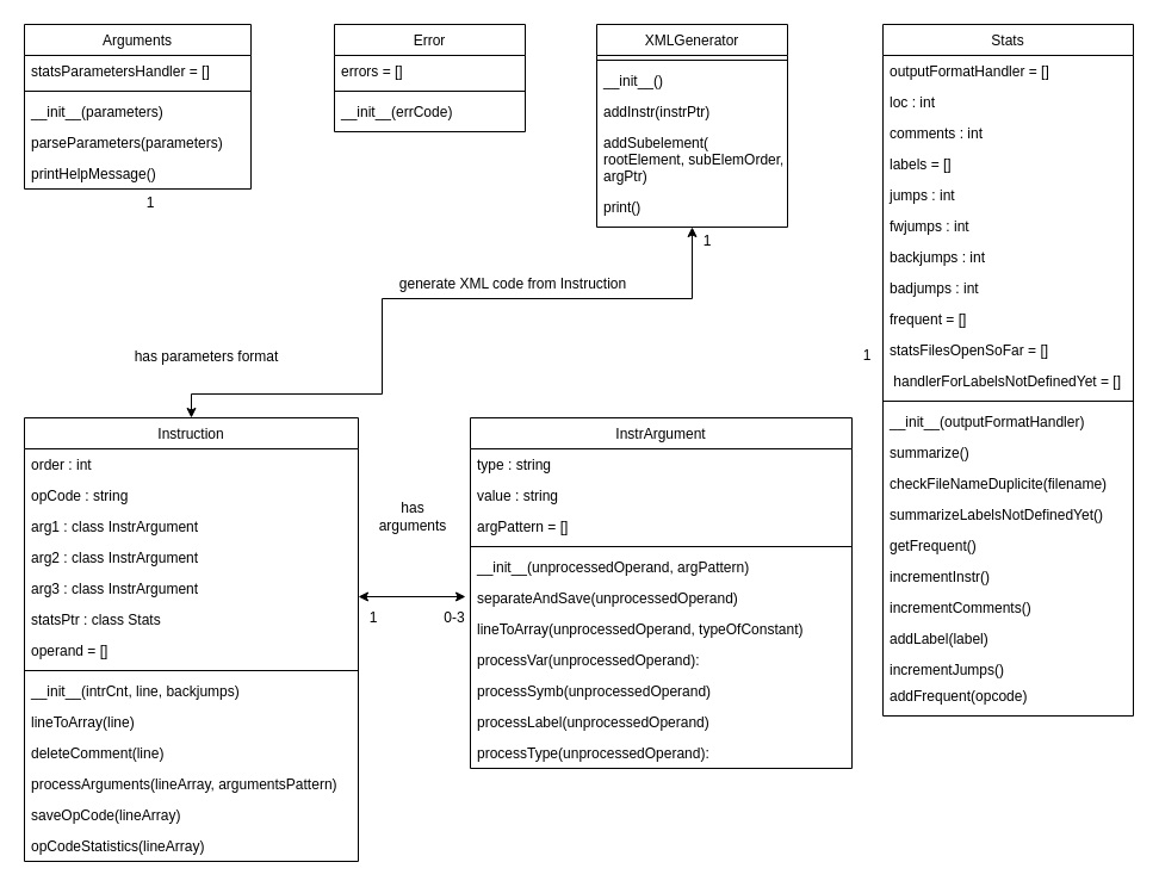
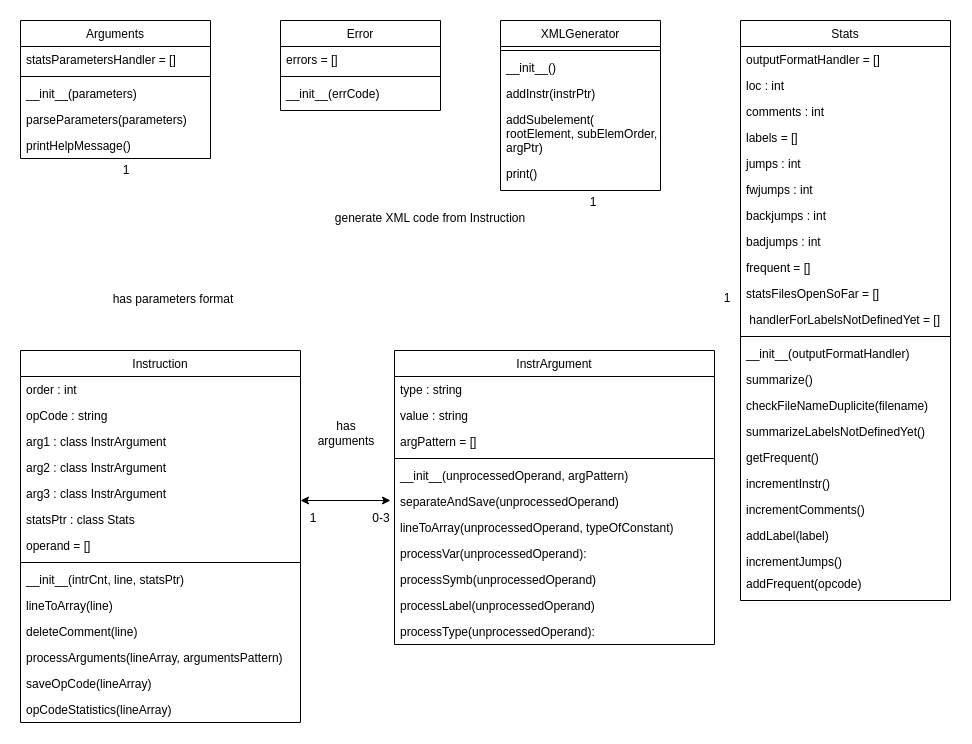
  <mxCell id="0" />
  <mxCell id="1" parent="0" />
  <mxCell id="2" value="Arguments" style="swimlane;fontStyle=0;align=center;verticalAlign=top;childLayout=stackLayout;horizontal=1;startSize=26;horizontalStack=0;resizeParent=1;resizeLast=0;collapsible=1;marginBottom=0;rounded=0;shadow=0;strokeWidth=1;" parent="1" vertex="1"><mxGeometry x="20" y="20" width="190" height="138" as="geometry"><mxRectangle x="230" y="140" width="160" height="26" as="alternateBounds" /></mxGeometry></mxCell>
  <mxCell id="3" value="statsParametersHandler = []" style="text;align=left;verticalAlign=top;spacingLeft=4;spacingRight=4;overflow=hidden;rotatable=0;points=[[0,0.5],[1,0.5]];portConstraint=eastwest;" parent="2" vertex="1"><mxGeometry y="26" width="190" height="26" as="geometry" /></mxCell>
  <mxCell id="4" value="" style="line;html=1;strokeWidth=1;align=left;verticalAlign=middle;spacingTop=-1;spacingLeft=3;spacingRight=3;rotatable=0;labelPosition=right;points=[];portConstraint=eastwest;" parent="2" vertex="1"><mxGeometry y="52" width="190" height="8" as="geometry" /></mxCell>
  <mxCell id="5" value="__init__(parameters)" style="text;align=left;verticalAlign=top;spacingLeft=4;spacingRight=4;overflow=hidden;rotatable=0;points=[[0,0.5],[1,0.5]];portConstraint=eastwest;" parent="2" vertex="1"><mxGeometry y="60" width="190" height="26" as="geometry" /></mxCell>
  <mxCell id="6" value="parseParameters(parameters)" style="text;align=left;verticalAlign=top;spacingLeft=4;spacingRight=4;overflow=hidden;rotatable=0;points=[[0,0.5],[1,0.5]];portConstraint=eastwest;" vertex="1" parent="2"><mxGeometry y="86" width="190" height="26" as="geometry" /></mxCell>
  <mxCell id="7" value="printHelpMessage()" style="text;align=left;verticalAlign=top;spacingLeft=4;spacingRight=4;overflow=hidden;rotatable=0;points=[[0,0.5],[1,0.5]];portConstraint=eastwest;" vertex="1" parent="2"><mxGeometry y="112" width="190" height="26" as="geometry" /></mxCell>
  <mxCell id="8" value="Error" style="swimlane;fontStyle=0;align=center;verticalAlign=top;childLayout=stackLayout;horizontal=1;startSize=26;horizontalStack=0;resizeParent=1;resizeLast=0;collapsible=1;marginBottom=0;rounded=0;shadow=0;strokeWidth=1;" parent="1" vertex="1"><mxGeometry x="280" y="20" width="160" height="90" as="geometry"><mxRectangle x="550" y="140" width="160" height="26" as="alternateBounds" /></mxGeometry></mxCell>
  <mxCell id="9" value="errors = []" style="text;align=left;verticalAlign=top;spacingLeft=4;spacingRight=4;overflow=hidden;rotatable=0;points=[[0,0.5],[1,0.5]];portConstraint=eastwest;" parent="8" vertex="1"><mxGeometry y="26" width="160" height="26" as="geometry" /></mxCell>
  <mxCell id="10" value="" style="line;html=1;strokeWidth=1;align=left;verticalAlign=middle;spacingTop=-1;spacingLeft=3;spacingRight=3;rotatable=0;labelPosition=right;points=[];portConstraint=eastwest;" parent="8" vertex="1"><mxGeometry y="52" width="160" height="8" as="geometry" /></mxCell>
  <mxCell id="11" value="__init__(errCode)" style="text;align=left;verticalAlign=top;spacingLeft=4;spacingRight=4;overflow=hidden;rotatable=0;points=[[0,0.5],[1,0.5]];portConstraint=eastwest;" parent="8" vertex="1"><mxGeometry y="60" width="160" height="26" as="geometry" /></mxCell>
  <mxCell id="12" value="InstrArgument" style="swimlane;fontStyle=0;align=center;verticalAlign=top;childLayout=stackLayout;horizontal=1;startSize=26;horizontalStack=0;resizeParent=1;resizeLast=0;collapsible=1;marginBottom=0;rounded=0;shadow=0;strokeWidth=1;" vertex="1" parent="1"><mxGeometry x="394" y="350" width="320" height="294" as="geometry"><mxRectangle x="550" y="140" width="160" height="26" as="alternateBounds" /></mxGeometry></mxCell>
  <mxCell id="13" value="type : string" style="text;align=left;verticalAlign=top;spacingLeft=4;spacingRight=4;overflow=hidden;rotatable=0;points=[[0,0.5],[1,0.5]];portConstraint=eastwest;" vertex="1" parent="12"><mxGeometry y="26" width="320" height="26" as="geometry" /></mxCell>
  <mxCell id="14" value="value : string" style="text;align=left;verticalAlign=top;spacingLeft=4;spacingRight=4;overflow=hidden;rotatable=0;points=[[0,0.5],[1,0.5]];portConstraint=eastwest;rounded=0;shadow=0;html=0;" vertex="1" parent="12"><mxGeometry y="52" width="320" height="26" as="geometry" /></mxCell>
  <mxCell id="15" value="argPattern = []" style="text;align=left;verticalAlign=top;spacingLeft=4;spacingRight=4;overflow=hidden;rotatable=0;points=[[0,0.5],[1,0.5]];portConstraint=eastwest;rounded=0;shadow=0;html=0;" vertex="1" parent="12"><mxGeometry y="78" width="320" height="26" as="geometry" /></mxCell>
  <mxCell id="16" value="" style="line;html=1;strokeWidth=1;align=left;verticalAlign=middle;spacingTop=-1;spacingLeft=3;spacingRight=3;rotatable=0;labelPosition=right;points=[];portConstraint=eastwest;" vertex="1" parent="12"><mxGeometry y="104" width="320" height="8" as="geometry" /></mxCell>
  <mxCell id="17" value="__init__(unprocessedOperand, argPattern)" style="text;align=left;verticalAlign=top;spacingLeft=4;spacingRight=4;overflow=hidden;rotatable=0;points=[[0,0.5],[1,0.5]];portConstraint=eastwest;" vertex="1" parent="12"><mxGeometry y="112" width="320" height="26" as="geometry" /></mxCell>
  <mxCell id="18" value="separateAndSave(unprocessedOperand)" style="text;align=left;verticalAlign=top;spacingLeft=4;spacingRight=4;overflow=hidden;rotatable=0;points=[[0,0.5],[1,0.5]];portConstraint=eastwest;" vertex="1" parent="12"><mxGeometry y="138" width="320" height="26" as="geometry" /></mxCell>
  <mxCell id="19" value="lineToArray(unprocessedOperand, typeOfConstant)" style="text;align=left;verticalAlign=top;spacingLeft=4;spacingRight=4;overflow=hidden;rotatable=0;points=[[0,0.5],[1,0.5]];portConstraint=eastwest;" vertex="1" parent="12"><mxGeometry y="164" width="320" height="26" as="geometry" /></mxCell>
  <mxCell id="20" value="processVar(unprocessedOperand):" style="text;align=left;verticalAlign=top;spacingLeft=4;spacingRight=4;overflow=hidden;rotatable=0;points=[[0,0.5],[1,0.5]];portConstraint=eastwest;" vertex="1" parent="12"><mxGeometry y="190" width="320" height="26" as="geometry" /></mxCell>
  <mxCell id="21" value="processSymb(unprocessedOperand)" style="text;align=left;verticalAlign=top;spacingLeft=4;spacingRight=4;overflow=hidden;rotatable=0;points=[[0,0.5],[1,0.5]];portConstraint=eastwest;" vertex="1" parent="12"><mxGeometry y="216" width="320" height="26" as="geometry" /></mxCell>
  <mxCell id="22" value="processLabel(unprocessedOperand)" style="text;align=left;verticalAlign=top;spacingLeft=4;spacingRight=4;overflow=hidden;rotatable=0;points=[[0,0.5],[1,0.5]];portConstraint=eastwest;" vertex="1" parent="12"><mxGeometry y="242" width="320" height="26" as="geometry" /></mxCell>
  <mxCell id="23" value="processType(unprocessedOperand):" style="text;align=left;verticalAlign=top;spacingLeft=4;spacingRight=4;overflow=hidden;rotatable=0;points=[[0,0.5],[1,0.5]];portConstraint=eastwest;" vertex="1" parent="12"><mxGeometry y="268" width="320" height="26" as="geometry" /></mxCell>
  <mxCell id="24" value="Instruction" style="swimlane;fontStyle=0;align=center;verticalAlign=top;childLayout=stackLayout;horizontal=1;startSize=26;horizontalStack=0;resizeParent=1;resizeLast=0;collapsible=1;marginBottom=0;rounded=0;shadow=0;strokeWidth=1;" vertex="1" parent="1"><mxGeometry x="20" y="350" width="280" height="372" as="geometry"><mxRectangle x="550" y="140" width="160" height="26" as="alternateBounds" /></mxGeometry></mxCell>
  <mxCell id="25" value="order : int" style="text;align=left;verticalAlign=top;spacingLeft=4;spacingRight=4;overflow=hidden;rotatable=0;points=[[0,0.5],[1,0.5]];portConstraint=eastwest;" vertex="1" parent="24"><mxGeometry y="26" width="280" height="26" as="geometry" /></mxCell>
  <mxCell id="26" value="opCode : string" style="text;align=left;verticalAlign=top;spacingLeft=4;spacingRight=4;overflow=hidden;rotatable=0;points=[[0,0.5],[1,0.5]];portConstraint=eastwest;" vertex="1" parent="24"><mxGeometry y="52" width="280" height="26" as="geometry" /></mxCell>
  <mxCell id="27" value="arg1 : class InstrArgument" style="text;align=left;verticalAlign=top;spacingLeft=4;spacingRight=4;overflow=hidden;rotatable=0;points=[[0,0.5],[1,0.5]];portConstraint=eastwest;rounded=0;shadow=0;html=0;" vertex="1" parent="24"><mxGeometry y="78" width="280" height="26" as="geometry" /></mxCell>
  <mxCell id="28" value="arg2 : class InstrArgument" style="text;align=left;verticalAlign=top;spacingLeft=4;spacingRight=4;overflow=hidden;rotatable=0;points=[[0,0.5],[1,0.5]];portConstraint=eastwest;rounded=0;shadow=0;html=0;" vertex="1" parent="24"><mxGeometry y="104" width="280" height="26" as="geometry" /></mxCell>
  <mxCell id="29" value="arg3 : class InstrArgument" style="text;align=left;verticalAlign=top;spacingLeft=4;spacingRight=4;overflow=hidden;rotatable=0;points=[[0,0.5],[1,0.5]];portConstraint=eastwest;rounded=0;shadow=0;html=0;" vertex="1" parent="24"><mxGeometry y="130" width="280" height="26" as="geometry" /></mxCell>
  <mxCell id="30" value="statsPtr : class Stats" style="text;align=left;verticalAlign=top;spacingLeft=4;spacingRight=4;overflow=hidden;rotatable=0;points=[[0,0.5],[1,0.5]];portConstraint=eastwest;rounded=0;shadow=0;html=0;" vertex="1" parent="24"><mxGeometry y="156" width="280" height="26" as="geometry" /></mxCell>
  <mxCell id="31" value="operand = []" style="text;align=left;verticalAlign=top;spacingLeft=4;spacingRight=4;overflow=hidden;rotatable=0;points=[[0,0.5],[1,0.5]];portConstraint=eastwest;rounded=0;shadow=0;html=0;" vertex="1" parent="24"><mxGeometry y="182" width="280" height="26" as="geometry" /></mxCell>
  <mxCell id="32" value="" style="line;html=1;strokeWidth=1;align=left;verticalAlign=middle;spacingTop=-1;spacingLeft=3;spacingRight=3;rotatable=0;labelPosition=right;points=[];portConstraint=eastwest;" vertex="1" parent="24"><mxGeometry y="208" width="280" height="8" as="geometry" /></mxCell>
- <mxCell id="33" value="__init__(intrCnt, line, backjumps)" style="text;align=left;verticalAlign=top;spacingLeft=4;spacingRight=4;overflow=hidden;rotatable=0;points=[[0,0.5],[1,0.5]];portConstraint=eastwest;" vertex="1" parent="24"><mxGeometry y="216" width="280" height="26" as="geometry" /></mxCell>
+ <mxCell id="33" value="__init__(intrCnt, line, statsPtr)" style="text;align=left;verticalAlign=top;spacingLeft=4;spacingRight=4;overflow=hidden;rotatable=0;points=[[0,0.5],[1,0.5]];portConstraint=eastwest;" vertex="1" parent="24"><mxGeometry y="216" width="280" height="26" as="geometry" /></mxCell>
  <mxCell id="34" value="lineToArray(line)" style="text;align=left;verticalAlign=top;spacingLeft=4;spacingRight=4;overflow=hidden;rotatable=0;points=[[0,0.5],[1,0.5]];portConstraint=eastwest;" vertex="1" parent="24"><mxGeometry y="242" width="280" height="26" as="geometry" /></mxCell>
  <mxCell id="35" value="deleteComment(line)" style="text;align=left;verticalAlign=top;spacingLeft=4;spacingRight=4;overflow=hidden;rotatable=0;points=[[0,0.5],[1,0.5]];portConstraint=eastwest;" vertex="1" parent="24"><mxGeometry y="268" width="280" height="26" as="geometry" /></mxCell>
  <mxCell id="36" value="processArguments(lineArray, argumentsPattern)" style="text;align=left;verticalAlign=top;spacingLeft=4;spacingRight=4;overflow=hidden;rotatable=0;points=[[0,0.5],[1,0.5]];portConstraint=eastwest;" vertex="1" parent="24"><mxGeometry y="294" width="280" height="26" as="geometry" /></mxCell>
  <mxCell id="37" value="saveOpCode(lineArray)" style="text;align=left;verticalAlign=top;spacingLeft=4;spacingRight=4;overflow=hidden;rotatable=0;points=[[0,0.5],[1,0.5]];portConstraint=eastwest;" vertex="1" parent="24"><mxGeometry y="320" width="280" height="26" as="geometry" /></mxCell>
  <mxCell id="38" value="opCodeStatistics(lineArray)" style="text;align=left;verticalAlign=top;spacingLeft=4;spacingRight=4;overflow=hidden;rotatable=0;points=[[0,0.5],[1,0.5]];portConstraint=eastwest;" vertex="1" parent="24"><mxGeometry y="346" width="280" height="26" as="geometry" /></mxCell>
  <mxCell id="39" value="Stats" style="swimlane;fontStyle=0;align=center;verticalAlign=top;childLayout=stackLayout;horizontal=1;startSize=26;horizontalStack=0;resizeParent=1;resizeLast=0;collapsible=1;marginBottom=0;rounded=0;shadow=0;strokeWidth=1;" vertex="1" parent="1"><mxGeometry x="740" y="20" width="210" height="580" as="geometry"><mxRectangle x="550" y="140" width="160" height="26" as="alternateBounds" /></mxGeometry></mxCell>
  <mxCell id="40" value="outputFormatHandler = []" style="text;align=left;verticalAlign=top;spacingLeft=4;spacingRight=4;overflow=hidden;rotatable=0;points=[[0,0.5],[1,0.5]];portConstraint=eastwest;" vertex="1" parent="39"><mxGeometry y="26" width="210" height="26" as="geometry" /></mxCell>
  <mxCell id="41" value="loc : int" style="text;align=left;verticalAlign=top;spacingLeft=4;spacingRight=4;overflow=hidden;rotatable=0;points=[[0,0.5],[1,0.5]];portConstraint=eastwest;rounded=0;shadow=0;html=0;" vertex="1" parent="39"><mxGeometry y="52" width="210" height="26" as="geometry" /></mxCell>
  <mxCell id="42" value="comments : int" style="text;align=left;verticalAlign=top;spacingLeft=4;spacingRight=4;overflow=hidden;rotatable=0;points=[[0,0.5],[1,0.5]];portConstraint=eastwest;rounded=0;shadow=0;html=0;" vertex="1" parent="39"><mxGeometry y="78" width="210" height="26" as="geometry" /></mxCell>
  <mxCell id="43" value="labels = []" style="text;align=left;verticalAlign=top;spacingLeft=4;spacingRight=4;overflow=hidden;rotatable=0;points=[[0,0.5],[1,0.5]];portConstraint=eastwest;rounded=0;shadow=0;html=0;" vertex="1" parent="39"><mxGeometry y="104" width="210" height="26" as="geometry" /></mxCell>
  <mxCell id="44" value="jumps : int" style="text;align=left;verticalAlign=top;spacingLeft=4;spacingRight=4;overflow=hidden;rotatable=0;points=[[0,0.5],[1,0.5]];portConstraint=eastwest;rounded=0;shadow=0;html=0;" vertex="1" parent="39"><mxGeometry y="130" width="210" height="26" as="geometry" /></mxCell>
  <mxCell id="45" value="fwjumps : int" style="text;align=left;verticalAlign=top;spacingLeft=4;spacingRight=4;overflow=hidden;rotatable=0;points=[[0,0.5],[1,0.5]];portConstraint=eastwest;rounded=0;shadow=0;html=0;" vertex="1" parent="39"><mxGeometry y="156" width="210" height="26" as="geometry" /></mxCell>
  <mxCell id="46" value="backjumps : int" style="text;align=left;verticalAlign=top;spacingLeft=4;spacingRight=4;overflow=hidden;rotatable=0;points=[[0,0.5],[1,0.5]];portConstraint=eastwest;rounded=0;shadow=0;html=0;" vertex="1" parent="39"><mxGeometry y="182" width="210" height="26" as="geometry" /></mxCell>
  <mxCell id="47" value="badjumps : int" style="text;align=left;verticalAlign=top;spacingLeft=4;spacingRight=4;overflow=hidden;rotatable=0;points=[[0,0.5],[1,0.5]];portConstraint=eastwest;rounded=0;shadow=0;html=0;" vertex="1" parent="39"><mxGeometry y="208" width="210" height="26" as="geometry" /></mxCell>
  <mxCell id="48" value="frequent = []" style="text;align=left;verticalAlign=top;spacingLeft=4;spacingRight=4;overflow=hidden;rotatable=0;points=[[0,0.5],[1,0.5]];portConstraint=eastwest;rounded=0;shadow=0;html=0;" vertex="1" parent="39"><mxGeometry y="234" width="210" height="26" as="geometry" /></mxCell>
  <mxCell id="49" value="statsFilesOpenSoFar = []" style="text;align=left;verticalAlign=top;spacingLeft=4;spacingRight=4;overflow=hidden;rotatable=0;points=[[0,0.5],[1,0.5]];portConstraint=eastwest;rounded=0;shadow=0;html=0;" vertex="1" parent="39"><mxGeometry y="260" width="210" height="26" as="geometry" /></mxCell>
  <mxCell id="50" value=" handlerForLabelsNotDefinedYet = []" style="text;align=left;verticalAlign=top;spacingLeft=4;spacingRight=4;overflow=hidden;rotatable=0;points=[[0,0.5],[1,0.5]];portConstraint=eastwest;rounded=0;shadow=0;html=0;" vertex="1" parent="39"><mxGeometry y="286" width="210" height="26" as="geometry" /></mxCell>
  <mxCell id="51" value="" style="line;html=1;strokeWidth=1;align=left;verticalAlign=middle;spacingTop=-1;spacingLeft=3;spacingRight=3;rotatable=0;labelPosition=right;points=[];portConstraint=eastwest;" vertex="1" parent="39"><mxGeometry y="312" width="210" height="8" as="geometry" /></mxCell>
  <mxCell id="52" value="__init__(outputFormatHandler)" style="text;align=left;verticalAlign=top;spacingLeft=4;spacingRight=4;overflow=hidden;rotatable=0;points=[[0,0.5],[1,0.5]];portConstraint=eastwest;" vertex="1" parent="39"><mxGeometry y="320" width="210" height="26" as="geometry" /></mxCell>
  <mxCell id="53" value="summarize()" style="text;align=left;verticalAlign=top;spacingLeft=4;spacingRight=4;overflow=hidden;rotatable=0;points=[[0,0.5],[1,0.5]];portConstraint=eastwest;" vertex="1" parent="39"><mxGeometry y="346" width="210" height="26" as="geometry" /></mxCell>
  <mxCell id="54" value="checkFileNameDuplicite(filename)" style="text;align=left;verticalAlign=top;spacingLeft=4;spacingRight=4;overflow=hidden;rotatable=0;points=[[0,0.5],[1,0.5]];portConstraint=eastwest;" vertex="1" parent="39"><mxGeometry y="372" width="210" height="26" as="geometry" /></mxCell>
  <mxCell id="55" value="summarizeLabelsNotDefinedYet()" style="text;align=left;verticalAlign=top;spacingLeft=4;spacingRight=4;overflow=hidden;rotatable=0;points=[[0,0.5],[1,0.5]];portConstraint=eastwest;" vertex="1" parent="39"><mxGeometry y="398" width="210" height="26" as="geometry" /></mxCell>
  <mxCell id="56" value="getFrequent()" style="text;align=left;verticalAlign=top;spacingLeft=4;spacingRight=4;overflow=hidden;rotatable=0;points=[[0,0.5],[1,0.5]];portConstraint=eastwest;" vertex="1" parent="39"><mxGeometry y="424" width="210" height="26" as="geometry" /></mxCell>
  <mxCell id="57" value="incrementInstr()" style="text;align=left;verticalAlign=top;spacingLeft=4;spacingRight=4;overflow=hidden;rotatable=0;points=[[0,0.5],[1,0.5]];portConstraint=eastwest;" vertex="1" parent="39"><mxGeometry y="450" width="210" height="26" as="geometry" /></mxCell>
  <mxCell id="58" value="incrementComments()" style="text;align=left;verticalAlign=top;spacingLeft=4;spacingRight=4;overflow=hidden;rotatable=0;points=[[0,0.5],[1,0.5]];portConstraint=eastwest;" vertex="1" parent="39"><mxGeometry y="476" width="210" height="26" as="geometry" /></mxCell>
  <mxCell id="59" value="addLabel(label)" style="text;align=left;verticalAlign=top;spacingLeft=4;spacingRight=4;overflow=hidden;rotatable=0;points=[[0,0.5],[1,0.5]];portConstraint=eastwest;" vertex="1" parent="39"><mxGeometry y="502" width="210" height="26" as="geometry" /></mxCell>
  <mxCell id="60" value="incrementJumps()" style="text;align=left;verticalAlign=top;spacingLeft=4;spacingRight=4;overflow=hidden;rotatable=0;points=[[0,0.5],[1,0.5]];portConstraint=eastwest;" vertex="1" parent="39"><mxGeometry y="528" width="210" height="22" as="geometry" /></mxCell>
  <mxCell id="61" value="addFrequent(opcode)" style="text;align=left;verticalAlign=top;spacingLeft=4;spacingRight=4;overflow=hidden;rotatable=0;points=[[0,0.5],[1,0.5]];portConstraint=eastwest;" vertex="1" parent="39"><mxGeometry y="550" width="210" height="26" as="geometry" /></mxCell>
  <mxCell id="62" value="XMLGenerator" style="swimlane;fontStyle=0;align=center;verticalAlign=top;childLayout=stackLayout;horizontal=1;startSize=26;horizontalStack=0;resizeParent=1;resizeLast=0;collapsible=1;marginBottom=0;rounded=0;shadow=0;strokeWidth=1;" vertex="1" parent="1"><mxGeometry x="500" y="20" width="160" height="170" as="geometry"><mxRectangle x="550" y="140" width="160" height="26" as="alternateBounds" /></mxGeometry></mxCell>
  <mxCell id="63" value="" style="line;html=1;strokeWidth=1;align=left;verticalAlign=middle;spacingTop=-1;spacingLeft=3;spacingRight=3;rotatable=0;labelPosition=right;points=[];portConstraint=eastwest;" vertex="1" parent="62"><mxGeometry y="26" width="160" height="8" as="geometry" /></mxCell>
  <mxCell id="64" value="__init__()" style="text;align=left;verticalAlign=top;spacingLeft=4;spacingRight=4;overflow=hidden;rotatable=0;points=[[0,0.5],[1,0.5]];portConstraint=eastwest;" vertex="1" parent="62"><mxGeometry y="34" width="160" height="26" as="geometry" /></mxCell>
  <mxCell id="65" value="addInstr(instrPtr)" style="text;align=left;verticalAlign=top;spacingLeft=4;spacingRight=4;overflow=hidden;rotatable=0;points=[[0,0.5],[1,0.5]];portConstraint=eastwest;" vertex="1" parent="62"><mxGeometry y="60" width="160" height="26" as="geometry" /></mxCell>
  <mxCell id="66" value="addSubelement(&#10;rootElement, subElemOrder,&#10;argPtr)" style="text;align=left;verticalAlign=top;spacingLeft=4;spacingRight=4;overflow=hidden;rotatable=0;points=[[0,0.5],[1,0.5]];portConstraint=eastwest;" vertex="1" parent="62"><mxGeometry y="86" width="160" height="54" as="geometry" /></mxCell>
  <mxCell id="67" value="print()" style="text;align=left;verticalAlign=top;spacingLeft=4;spacingRight=4;overflow=hidden;rotatable=0;points=[[0,0.5],[1,0.5]];portConstraint=eastwest;" vertex="1" parent="62"><mxGeometry y="140" width="160" height="26" as="geometry" /></mxCell>
  <mxCell id="68" value="" style="endArrow=classic;startArrow=classic;html=1;rounded=0;exitX=1.022;exitY=0.036;exitDx=0;exitDy=0;exitPerimeter=0;" edge="1" parent="1"><mxGeometry width="50" height="50" relative="1" as="geometry"><mxPoint x="300" y="500.002" as="sourcePoint" /><mxPoint x="390" y="500" as="targetPoint" /></mxGeometry></mxCell>
  <mxCell id="69" value="has arguments" style="text;html=1;align=center;verticalAlign=middle;whiteSpace=wrap;rounded=0;" vertex="1" parent="1"><mxGeometry x="316" y="418" width="60" height="30" as="geometry" /></mxCell>
  <mxCell id="70" value="0-3" style="text;html=1;align=center;verticalAlign=middle;whiteSpace=wrap;rounded=0;" vertex="1" parent="1"><mxGeometry x="368" y="510" width="26" height="15" as="geometry" /></mxCell>
  <mxCell id="71" value="1" style="text;html=1;align=center;verticalAlign=middle;whiteSpace=wrap;rounded=0;" vertex="1" parent="1"><mxGeometry x="300" y="510" width="26" height="15" as="geometry" /></mxCell>
  <mxCell id="72" value="has parameters format" style="text;html=1;align=center;verticalAlign=middle;whiteSpace=wrap;rounded=0;" vertex="1" parent="1"><mxGeometry x="98" y="283.5" width="150" height="30" as="geometry" /></mxCell>
  <mxCell id="73" value="1" style="text;html=1;align=center;verticalAlign=middle;whiteSpace=wrap;rounded=0;" vertex="1" parent="1"><mxGeometry x="113" y="162" width="26" height="15" as="geometry" /></mxCell>
  <mxCell id="74" value="1" style="text;html=1;align=center;verticalAlign=middle;whiteSpace=wrap;rounded=0;" vertex="1" parent="1"><mxGeometry x="714" y="290" width="26" height="15" as="geometry" /></mxCell>
- <mxCell id="75" value="" style="endArrow=classic;startArrow=classic;html=1;rounded=0;entryX=0.5;entryY=1;entryDx=0;entryDy=0;exitX=0.5;exitY=0;exitDx=0;exitDy=0;" edge="1" parent="1" source="24" target="62"><mxGeometry width="50" height="50" relative="1" as="geometry"><mxPoint x="400" y="300" as="sourcePoint" /><mxPoint x="450" y="250" as="targetPoint" /><Array as="points"><mxPoint x="160" y="330" /><mxPoint x="320" y="330" /><mxPoint x="320" y="250" /><mxPoint x="580" y="250" /></Array></mxGeometry></mxCell>
- <mxCell id="76" value="generate XML code from Instruction" style="text;html=1;align=center;verticalAlign=middle;whiteSpace=wrap;rounded=0;" vertex="1" parent="1"><mxGeometry x="330" y="223" width="200" height="30" as="geometry" /></mxCell>
+ <mxCell id="76" value="generate XML code from Instruction" style="text;html=1;align=center;verticalAlign=middle;whiteSpace=wrap;rounded=0;" vertex="1" parent="1"><mxGeometry x="330" y="203" width="200" height="30" as="geometry" /></mxCell>
  <mxCell id="77" value="1" style="text;html=1;align=center;verticalAlign=middle;whiteSpace=wrap;rounded=0;" vertex="1" parent="1"><mxGeometry x="580" y="194" width="26" height="15" as="geometry" /></mxCell>
